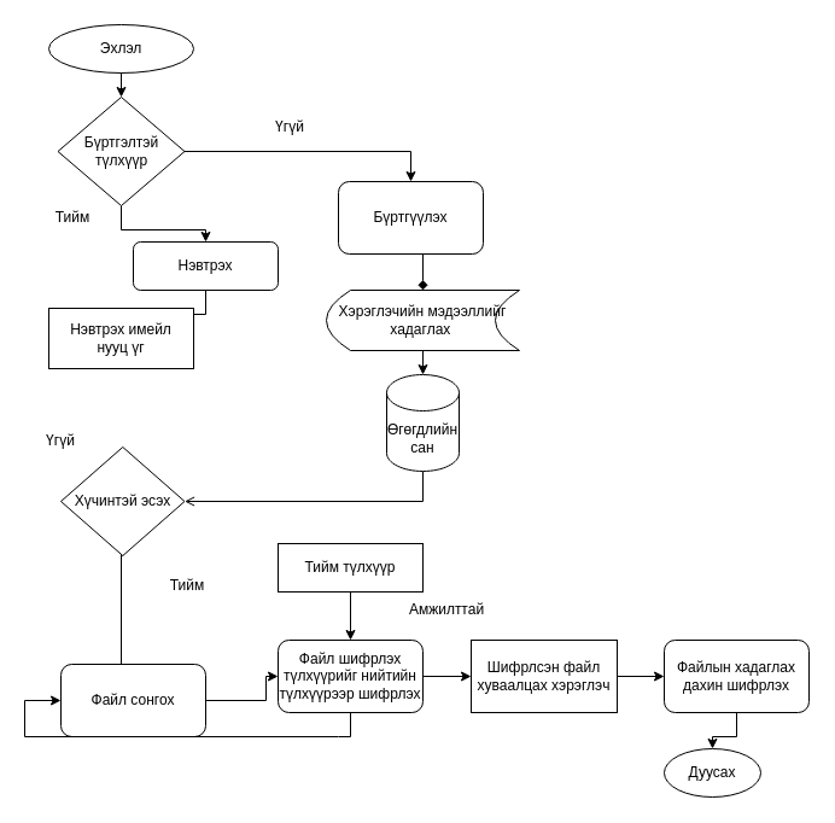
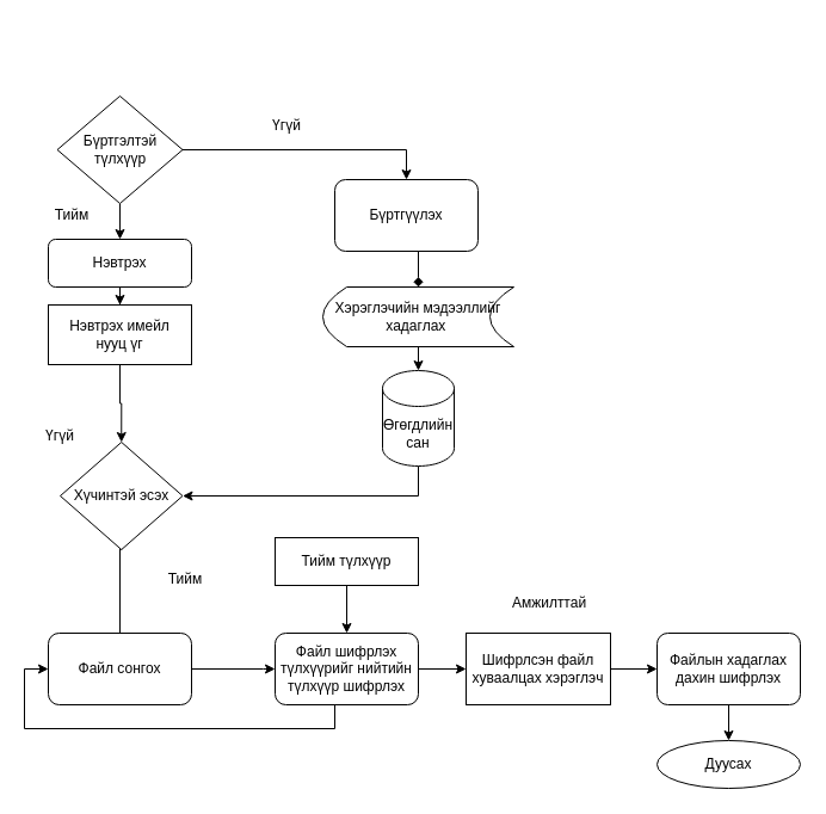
  <mxCell id="0" />
  <mxCell id="1" parent="0" />
- <mxCell id="2" value="Эхлэл" style="ellipse;whiteSpace=wrap;html=1;" vertex="1" parent="1"><mxGeometry x="40" y="20" width="120" height="40" as="geometry" /></mxCell>
  <mxCell id="3" style="edgeStyle=orthogonalEdgeStyle;rounded=0;orthogonalLoop=1;jettySize=auto;html=1;entryX=0.5;entryY=0;entryDx=0;entryDy=0;" edge="1" parent="1" source="5" target="7"><mxGeometry relative="1" as="geometry" /></mxCell>
  <mxCell id="4" style="edgeStyle=orthogonalEdgeStyle;rounded=0;orthogonalLoop=1;jettySize=auto;html=1;entryX=0.5;entryY=0;entryDx=0;entryDy=0;" edge="1" parent="1" source="5" target="9"><mxGeometry relative="1" as="geometry" /></mxCell>
  <mxCell id="5" value="Бүртгэлтэй түлхүүр" style="rhombus;whiteSpace=wrap;html=1;" vertex="1" parent="1"><mxGeometry x="47.5" y="80" width="105" height="90" as="geometry" /></mxCell>
  <mxCell id="6" style="edgeStyle=orthogonalEdgeStyle;rounded=0;orthogonalLoop=1;jettySize=auto;html=1;exitX=0.5;exitY=1;exitDx=0;exitDy=0;entryX=0.5;entryY=0;entryDx=0;entryDy=0;endArrow=diamond;" edge="1" parent="1" source="7" target="30"><mxGeometry relative="1" as="geometry" /></mxCell>
  <mxCell id="7" value="Бүртгүүлэх" style="rounded=1;whiteSpace=wrap;html=1;" vertex="1" parent="1"><mxGeometry x="280" y="150" width="120" height="60" as="geometry" /></mxCell>
  <mxCell id="8" style="edgeStyle=orthogonalEdgeStyle;rounded=0;orthogonalLoop=1;jettySize=auto;html=1;exitX=0.5;exitY=1;exitDx=0;exitDy=0;" edge="1" parent="1" source="9" target="11"><mxGeometry relative="1" as="geometry" /></mxCell>
- <mxCell id="9" value="Нэвтрэх" style="rounded=1;whiteSpace=wrap;html=1;" vertex="1" parent="1"><mxGeometry x="110" y="200" width="120" height="40" as="geometry" /></mxCell>
+ <mxCell id="9" value="Нэвтрэх" style="rounded=1;whiteSpace=wrap;html=1;" vertex="1" parent="1"><mxGeometry x="40" y="200" width="120" height="40" as="geometry" /></mxCell>
+ <mxCell id="10" style="edgeStyle=orthogonalEdgeStyle;rounded=0;orthogonalLoop=1;jettySize=auto;html=1;exitX=0.5;exitY=1;exitDx=0;exitDy=0;entryX=0.5;entryY=0;entryDx=0;entryDy=0;" edge="1" parent="1" source="11" target="13"><mxGeometry relative="1" as="geometry" /></mxCell>
  <mxCell id="11" value="Нэвтрэх имейл&lt;br&gt;нууц үг" style="rounded=0;whiteSpace=wrap;html=1;" vertex="1" parent="1"><mxGeometry x="40" y="255" width="120" height="50" as="geometry" /></mxCell>
  <mxCell id="12" style="edgeStyle=orthogonalEdgeStyle;rounded=0;orthogonalLoop=1;jettySize=auto;html=1;exitX=0.5;exitY=1;exitDx=0;exitDy=0;entryX=0.5;entryY=0;entryDx=0;entryDy=0;endArrow=none;" edge="1" parent="1" source="13" target="15"><mxGeometry relative="1" as="geometry"><Array as="points"><mxPoint x="100" y="440" /></Array></mxGeometry></mxCell>
  <mxCell id="13" value="Хүчинтэй эсэх" style="rhombus;whiteSpace=wrap;html=1;" vertex="1" parent="1"><mxGeometry x="50" y="370" width="102.5" height="90" as="geometry" /></mxCell>
  <mxCell id="14" style="edgeStyle=orthogonalEdgeStyle;rounded=0;orthogonalLoop=1;jettySize=auto;html=1;exitX=1;exitY=0.5;exitDx=0;exitDy=0;entryX=0;entryY=0.5;entryDx=0;entryDy=0;" edge="1" parent="1" source="15" target="18"><mxGeometry relative="1" as="geometry"><Array as="points"><mxPoint x="220" y="560" /></Array></mxGeometry></mxCell>
- <mxCell id="15" value="Файл сонгох" style="rounded=1;whiteSpace=wrap;html=1;" vertex="1" parent="1"><mxGeometry x="50" y="550" width="120" height="60" as="geometry" /></mxCell>
+ <mxCell id="15" value="Файл сонгох" style="rounded=1;whiteSpace=wrap;html=1;" vertex="1" parent="1"><mxGeometry x="40" y="530" width="120" height="60" as="geometry" /></mxCell>
  <mxCell id="16" style="edgeStyle=orthogonalEdgeStyle;rounded=0;orthogonalLoop=1;jettySize=auto;html=1;exitX=0.5;exitY=1;exitDx=0;exitDy=0;entryX=0;entryY=0.5;entryDx=0;entryDy=0;" edge="1" parent="1" source="18" target="15"><mxGeometry relative="1" as="geometry"><Array as="points"><mxPoint x="280" y="610" /><mxPoint x="20" y="610" /><mxPoint x="20" y="560" /></Array></mxGeometry></mxCell>
  <mxCell id="17" style="edgeStyle=orthogonalEdgeStyle;rounded=0;orthogonalLoop=1;jettySize=auto;html=1;exitX=1;exitY=0.5;exitDx=0;exitDy=0;entryX=0;entryY=0.5;entryDx=0;entryDy=0;" edge="1" parent="1" source="18" target="20"><mxGeometry relative="1" as="geometry" /></mxCell>
- <mxCell id="18" value="Файл шифрлэх түлхүүрийг нийтийн түлхүүрээр шифрлэх" style="rounded=1;whiteSpace=wrap;html=1;" vertex="1" parent="1"><mxGeometry x="230" y="530" width="120" height="60" as="geometry" /></mxCell>
+ <mxCell id="18" value="Файл шифрлэх түлхүүрийг нийтийн түлхүүр шифрлэх" style="rounded=1;whiteSpace=wrap;html=1;" vertex="1" parent="1"><mxGeometry x="230" y="530" width="120" height="60" as="geometry" /></mxCell>
  <mxCell id="19" style="edgeStyle=orthogonalEdgeStyle;rounded=0;orthogonalLoop=1;jettySize=auto;html=1;exitX=1;exitY=0.5;exitDx=0;exitDy=0;entryX=0;entryY=0.5;entryDx=0;entryDy=0;" edge="1" parent="1" source="20" target="22"><mxGeometry relative="1" as="geometry" /></mxCell>
  <mxCell id="20" value="Шифрлсэн файл хуваалцах хэрэглэч" style="rounded=0;whiteSpace=wrap;html=1;" vertex="1" parent="1"><mxGeometry x="390" y="530" width="121" height="60" as="geometry" /></mxCell>
  <mxCell id="21" value="" style="edgeStyle=orthogonalEdgeStyle;rounded=0;orthogonalLoop=1;jettySize=auto;html=1;" edge="1" parent="1" source="22" target="25"><mxGeometry relative="1" as="geometry" /></mxCell>
  <mxCell id="22" value="Файлын хадаглах дахин шифрлэх" style="rounded=1;whiteSpace=wrap;html=1;" vertex="1" parent="1"><mxGeometry x="550" y="530" width="120" height="60" as="geometry" /></mxCell>
  <mxCell id="23" style="edgeStyle=orthogonalEdgeStyle;rounded=0;orthogonalLoop=1;jettySize=auto;html=1;exitX=0.5;exitY=1;exitDx=0;exitDy=0;entryX=0.5;entryY=0;entryDx=0;entryDy=0;" edge="1" parent="1" source="24" target="18"><mxGeometry relative="1" as="geometry"><Array as="points"><mxPoint x="290" y="480" /></Array></mxGeometry></mxCell>
  <mxCell id="24" value="Тийм түлхүүр" style="rounded=0;whiteSpace=wrap;html=1;" vertex="1" parent="1"><mxGeometry x="230" y="450" width="120" height="40" as="geometry" /></mxCell>
- <mxCell id="25" value="Дуусах" style="ellipse;whiteSpace=wrap;html=1;" vertex="1" parent="1"><mxGeometry x="550" y="620" width="80" height="40" as="geometry" /></mxCell>
- <mxCell id="26" value="" style="endArrow=classic;html=1;rounded=0;exitX=0.5;exitY=1;exitDx=0;exitDy=0;entryX=0.5;entryY=0;entryDx=0;entryDy=0;" edge="1" parent="1" source="2" target="5"><mxGeometry width="50" height="50" relative="1" as="geometry"><mxPoint x="100" y="380" as="sourcePoint" /><mxPoint x="150" y="330" as="targetPoint" /></mxGeometry></mxCell>
- <mxCell id="27" style="edgeStyle=orthogonalEdgeStyle;rounded=0;orthogonalLoop=1;jettySize=auto;html=1;exitX=0.5;exitY=1;exitDx=0;exitDy=0;exitPerimeter=0;entryX=1;entryY=0.5;entryDx=0;entryDy=0;endArrow=open;" edge="1" parent="1" source="28" target="13"><mxGeometry relative="1" as="geometry" /></mxCell>
+ <mxCell id="25" value="Дуусах" style="ellipse;whiteSpace=wrap;html=1;" vertex="1" parent="1"><mxGeometry x="550" y="620" width="120" height="40" as="geometry" /></mxCell>
+ <mxCell id="27" style="edgeStyle=orthogonalEdgeStyle;rounded=0;orthogonalLoop=1;jettySize=auto;html=1;exitX=0.5;exitY=1;exitDx=0;exitDy=0;exitPerimeter=0;entryX=1;entryY=0.5;entryDx=0;entryDy=0;" edge="1" parent="1" source="28" target="13"><mxGeometry relative="1" as="geometry" /></mxCell>
  <mxCell id="28" value="Өгөгдлийн сан" style="shape=cylinder3;whiteSpace=wrap;html=1;boundedLbl=1;backgroundOutline=1;size=15;" vertex="1" parent="1"><mxGeometry x="320" y="310" width="60" height="80" as="geometry" /></mxCell>
  <mxCell id="29" style="edgeStyle=orthogonalEdgeStyle;rounded=0;orthogonalLoop=1;jettySize=auto;html=1;exitX=0.5;exitY=1;exitDx=0;exitDy=0;entryX=0.5;entryY=0;entryDx=0;entryDy=0;entryPerimeter=0;" edge="1" parent="1" source="30" target="28"><mxGeometry relative="1" as="geometry" /></mxCell>
  <mxCell id="30" value="Хэрэглэчийн мэдээллийг хадаглах&amp;nbsp;" style="shape=dataStorage;whiteSpace=wrap;html=1;fixedSize=1;" vertex="1" parent="1"><mxGeometry x="270" y="240" width="160" height="50" as="geometry" /></mxCell>
  <mxCell id="31" value="Тийм" style="text;strokeColor=none;align=center;fillColor=none;html=1;verticalAlign=middle;whiteSpace=wrap;rounded=0;" vertex="1" parent="1"><mxGeometry x="30" y="165" width="60" height="30" as="geometry" /></mxCell>
  <mxCell id="32" value="Үгүй" style="text;strokeColor=none;align=center;fillColor=none;html=1;verticalAlign=middle;whiteSpace=wrap;rounded=0;" vertex="1" parent="1"><mxGeometry x="20" y="350" width="60" height="30" as="geometry" /></mxCell>
  <mxCell id="33" value="Үгүй" style="text;strokeColor=none;align=center;fillColor=none;html=1;verticalAlign=middle;whiteSpace=wrap;rounded=0;" vertex="1" parent="1"><mxGeometry x="210" y="90" width="60" height="30" as="geometry" /></mxCell>
  <mxCell id="34" value="Тийм" style="text;strokeColor=none;align=center;fillColor=none;html=1;verticalAlign=middle;whiteSpace=wrap;rounded=0;" vertex="1" parent="1"><mxGeometry x="125" y="470" width="60" height="30" as="geometry" /></mxCell>
- <mxCell id="35" value="Амжилттай" style="text;strokeColor=none;align=center;fillColor=none;html=1;verticalAlign=middle;whiteSpace=wrap;rounded=0;" vertex="1" parent="1"><mxGeometry x="340" y="490" width="60" height="30" as="geometry" /></mxCell>
+ <mxCell id="35" value="Амжилттай" style="text;strokeColor=none;align=center;fillColor=none;html=1;verticalAlign=middle;whiteSpace=wrap;rounded=0;" vertex="1" parent="1"><mxGeometry x="430" y="490" width="60" height="30" as="geometry" /></mxCell>
